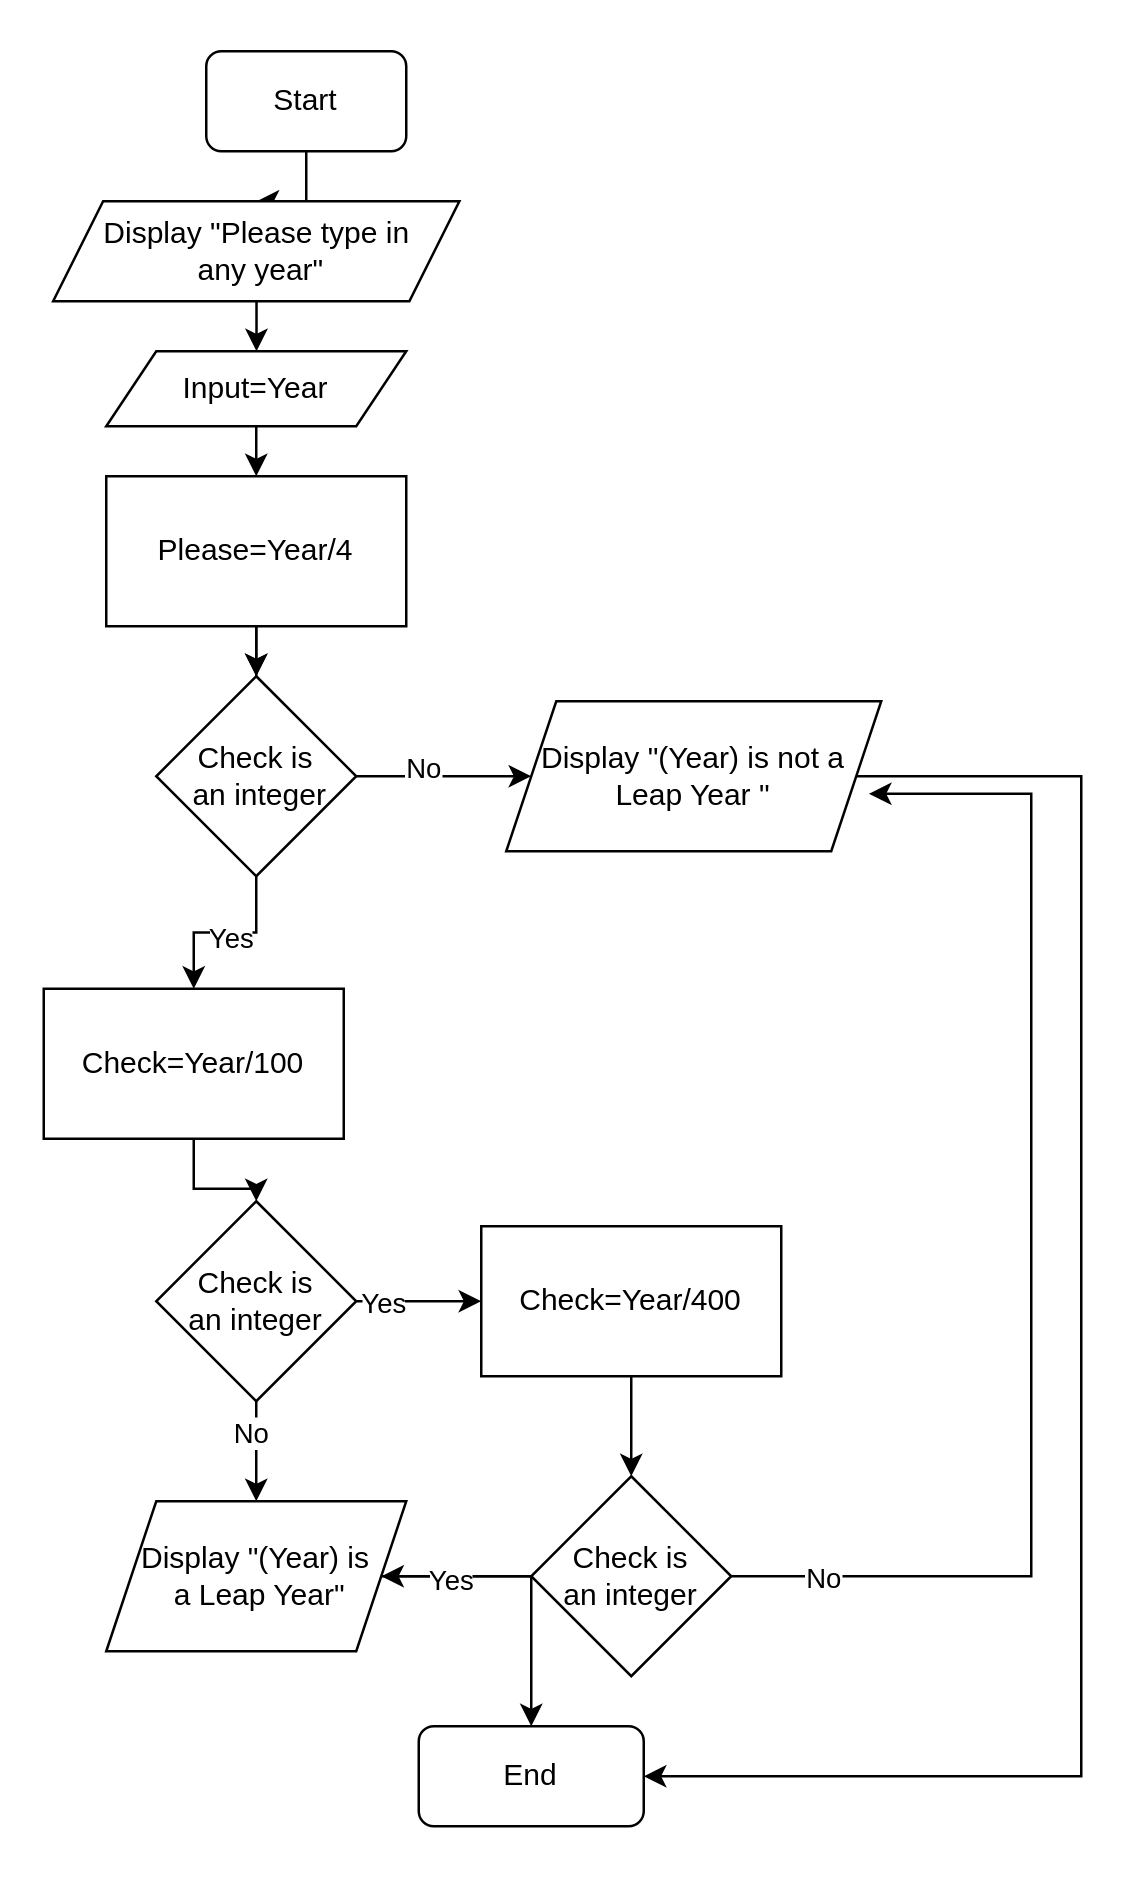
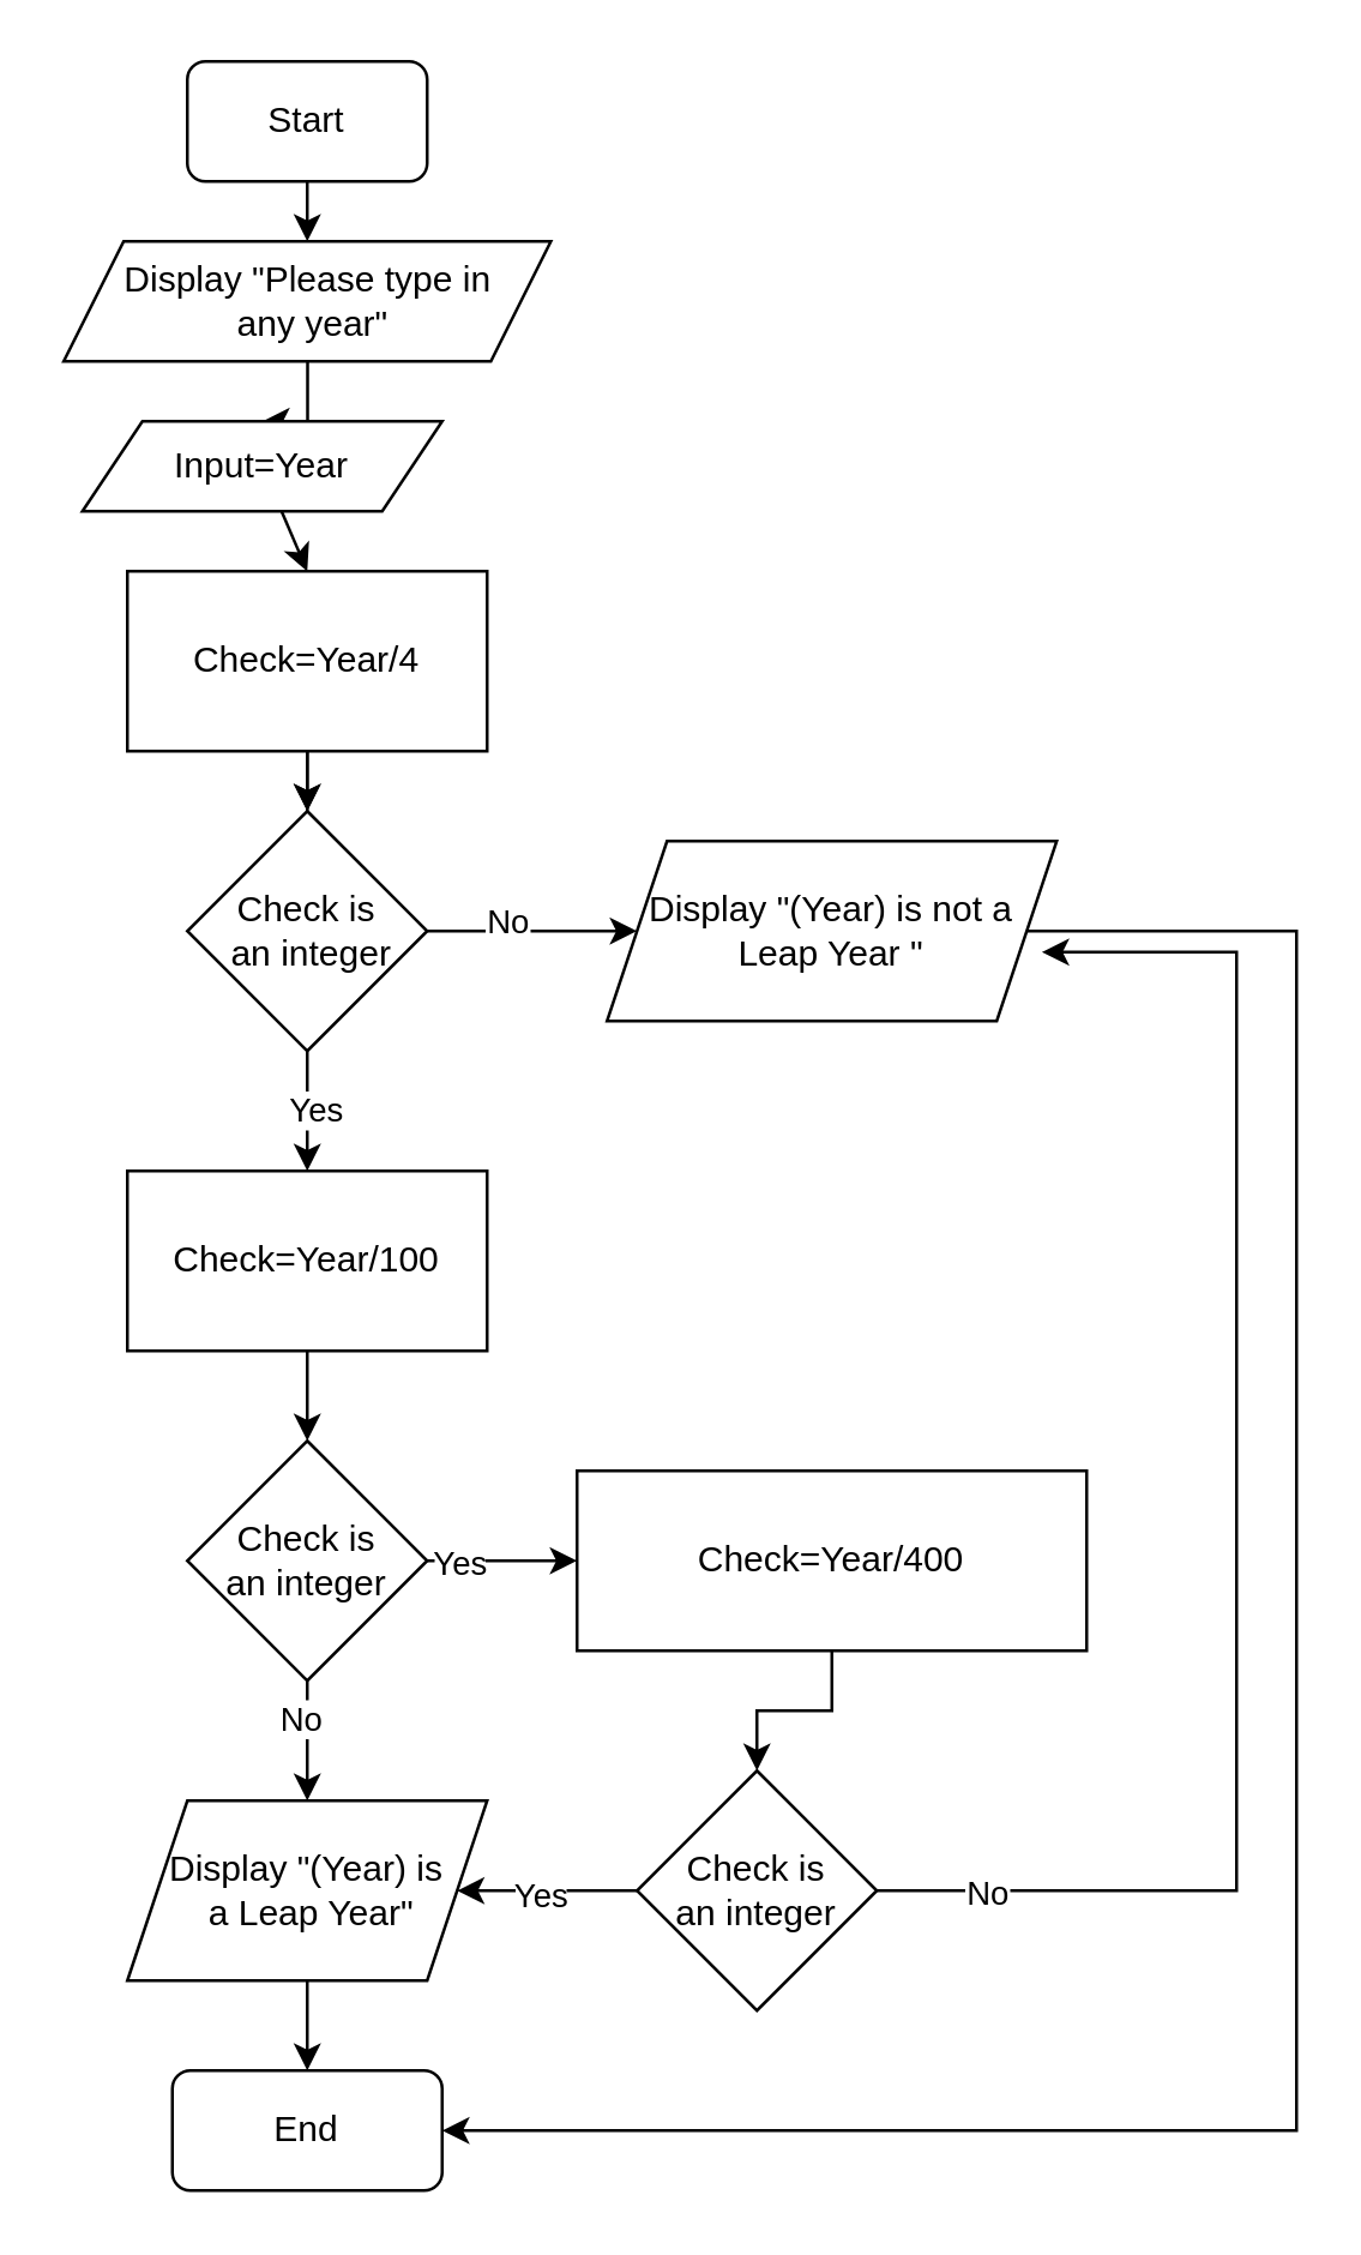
  <mxCell id="0" />
  <mxCell id="1" parent="0" />
  <mxCell id="2" value="" style="edgeStyle=orthogonalEdgeStyle;rounded=0;orthogonalLoop=1;jettySize=auto;html=1;" parent="1" source="3" target="5" edge="1"><mxGeometry relative="1" as="geometry" /></mxCell>
- <mxCell id="3" value="Start" style="rounded=1;whiteSpace=wrap;html=1;" parent="1" vertex="1"><mxGeometry x="82" y="20" width="80" height="40" as="geometry" /></mxCell>
+ <mxCell id="3" value="Start" style="rounded=1;whiteSpace=wrap;html=1;" parent="1" vertex="1"><mxGeometry x="62" y="20" width="80" height="40" as="geometry" /></mxCell>
  <mxCell id="4" value="" style="edgeStyle=orthogonalEdgeStyle;rounded=0;orthogonalLoop=1;jettySize=auto;html=1;entryX=0.5;entryY=0;entryDx=0;entryDy=0;" parent="1" source="5" target="34" edge="1"><mxGeometry relative="1" as="geometry" /></mxCell>
  <mxCell id="5" value="&lt;div&gt;Display &quot;Please type in&lt;/div&gt;&lt;div&gt;&amp;nbsp;any year&quot;&lt;/div&gt;" style="shape=parallelogram;perimeter=parallelogramPerimeter;whiteSpace=wrap;html=1;fixedSize=1;" parent="1" vertex="1"><mxGeometry x="20.75" y="80" width="162.5" height="40" as="geometry" /></mxCell>
  <mxCell id="6" value="" style="edgeStyle=orthogonalEdgeStyle;rounded=0;orthogonalLoop=1;jettySize=auto;html=1;" parent="1" source="8" target="13" edge="1"><mxGeometry relative="1" as="geometry" /></mxCell>
  <mxCell id="7" value="" style="edgeStyle=none;html=1;" edge="1" parent="1" source="8" target="13"><mxGeometry relative="1" as="geometry" /></mxCell>
- <mxCell id="8" value="Please=Year/4" style="whiteSpace=wrap;html=1;" parent="1" vertex="1"><mxGeometry x="42" y="190" width="120" height="60" as="geometry" /></mxCell>
+ <mxCell id="8" value="Check=Year/4" style="whiteSpace=wrap;html=1;" parent="1" vertex="1"><mxGeometry x="42" y="190" width="120" height="60" as="geometry" /></mxCell>
  <mxCell id="9" value="" style="edgeStyle=orthogonalEdgeStyle;rounded=0;orthogonalLoop=1;jettySize=auto;html=1;" parent="1" source="13" target="15" edge="1"><mxGeometry relative="1" as="geometry" /></mxCell>
  <mxCell id="10" value="No" style="edgeLabel;html=1;align=center;verticalAlign=middle;resizable=0;points=[];" parent="9" vertex="1" connectable="0"><mxGeometry x="-0.25" y="4" relative="1" as="geometry"><mxPoint as="offset" /></mxGeometry></mxCell>
  <mxCell id="11" value="" style="edgeStyle=orthogonalEdgeStyle;rounded=0;orthogonalLoop=1;jettySize=auto;html=1;entryX=0.5;entryY=0;entryDx=0;entryDy=0;" parent="1" source="13" target="17" edge="1"><mxGeometry relative="1" as="geometry"><mxPoint x="102" y="390" as="targetPoint" /></mxGeometry></mxCell>
  <mxCell id="12" value="Yes" style="edgeLabel;html=1;align=center;verticalAlign=middle;resizable=0;points=[];" parent="11" vertex="1" connectable="0"><mxGeometry x="-0.05" y="2" relative="1" as="geometry"><mxPoint as="offset" /></mxGeometry></mxCell>
  <mxCell id="13" value="&lt;div&gt;Check is&lt;/div&gt;&lt;div&gt;&amp;nbsp;an integer&lt;/div&gt;" style="rhombus;whiteSpace=wrap;html=1;" parent="1" vertex="1"><mxGeometry x="62" y="270" width="80" height="80" as="geometry" /></mxCell>
  <mxCell id="14" value="" style="edgeStyle=orthogonalEdgeStyle;rounded=0;orthogonalLoop=1;jettySize=auto;html=1;entryX=1;entryY=0.5;entryDx=0;entryDy=0;" parent="1" source="15" target="25" edge="1"><mxGeometry relative="1" as="geometry"><mxPoint x="507" y="310" as="targetPoint" /><Array as="points"><mxPoint x="432" y="310" /><mxPoint x="432" y="710" /></Array></mxGeometry></mxCell>
  <mxCell id="15" value="Display &quot;(Year) is not a Leap Year &quot;" style="shape=parallelogram;perimeter=parallelogramPerimeter;whiteSpace=wrap;html=1;fixedSize=1;" parent="1" vertex="1"><mxGeometry x="202" y="280" width="150" height="60" as="geometry" /></mxCell>
  <mxCell id="16" value="" style="edgeStyle=orthogonalEdgeStyle;rounded=0;orthogonalLoop=1;jettySize=auto;html=1;" parent="1" source="17" target="22" edge="1"><mxGeometry relative="1" as="geometry" /></mxCell>
- <mxCell id="17" value="Check=Year/100" style="whiteSpace=wrap;html=1;" parent="1" vertex="1"><mxGeometry x="17" y="395" width="120" height="60" as="geometry" /></mxCell>
+ <mxCell id="17" value="Check=Year/100" style="whiteSpace=wrap;html=1;" parent="1" vertex="1"><mxGeometry x="42" y="390" width="120" height="60" as="geometry" /></mxCell>
  <mxCell id="18" value="" style="edgeStyle=orthogonalEdgeStyle;rounded=0;orthogonalLoop=1;jettySize=auto;html=1;" parent="1" source="22" target="24" edge="1"><mxGeometry relative="1" as="geometry" /></mxCell>
  <mxCell id="19" value="No" style="edgeLabel;html=1;align=center;verticalAlign=middle;resizable=0;points=[];" parent="18" vertex="1" connectable="0"><mxGeometry x="-0.4" y="-3" relative="1" as="geometry"><mxPoint as="offset" /></mxGeometry></mxCell>
  <mxCell id="20" value="" style="edgeStyle=orthogonalEdgeStyle;rounded=0;orthogonalLoop=1;jettySize=auto;html=1;entryX=0;entryY=0.5;entryDx=0;entryDy=0;" parent="1" source="22" target="27" edge="1"><mxGeometry relative="1" as="geometry"><mxPoint x="184.5" y="520" as="targetPoint" /></mxGeometry></mxCell>
  <mxCell id="21" value="Yes" style="edgeLabel;html=1;align=center;verticalAlign=middle;resizable=0;points=[];" parent="20" vertex="1" connectable="0"><mxGeometry x="0.24" y="2" relative="1" as="geometry"><mxPoint x="-21" y="2" as="offset" /></mxGeometry></mxCell>
  <mxCell id="22" value="&lt;div&gt;Check is&lt;/div&gt;&lt;div&gt;an integer&lt;br&gt;&lt;/div&gt;" style="rhombus;whiteSpace=wrap;html=1;" parent="1" vertex="1"><mxGeometry x="62" y="480" width="80" height="80" as="geometry" /></mxCell>
  <mxCell id="23" value="" style="edgeStyle=orthogonalEdgeStyle;rounded=0;orthogonalLoop=1;jettySize=auto;html=1;" parent="1" source="24" target="25" edge="1"><mxGeometry relative="1" as="geometry" /></mxCell>
  <mxCell id="24" value="&lt;div&gt;Display &quot;(Year) is&lt;/div&gt;&lt;div&gt;&amp;nbsp;a Leap Year&quot;&lt;/div&gt;" style="shape=parallelogram;perimeter=parallelogramPerimeter;whiteSpace=wrap;html=1;fixedSize=1;" parent="1" vertex="1"><mxGeometry x="42" y="600" width="120" height="60" as="geometry" /></mxCell>
- <mxCell id="25" value="End" style="rounded=1;whiteSpace=wrap;html=1;" parent="1" vertex="1"><mxGeometry x="167" y="690" width="90" height="40" as="geometry" /></mxCell>
+ <mxCell id="25" value="End" style="rounded=1;whiteSpace=wrap;html=1;" parent="1" vertex="1"><mxGeometry x="57" y="690" width="90" height="40" as="geometry" /></mxCell>
  <mxCell id="26" value="" style="edgeStyle=orthogonalEdgeStyle;rounded=0;orthogonalLoop=1;jettySize=auto;html=1;" parent="1" source="27" target="32" edge="1"><mxGeometry relative="1" as="geometry" /></mxCell>
- <mxCell id="27" value="Check=Year/400" style="whiteSpace=wrap;html=1;" parent="1" vertex="1"><mxGeometry x="192" y="490" width="120" height="60" as="geometry" /></mxCell>
+ <mxCell id="27" value="Check=Year/400" style="whiteSpace=wrap;html=1;" parent="1" vertex="1"><mxGeometry x="192" y="490" width="170" height="60" as="geometry" /></mxCell>
  <mxCell id="28" value="" style="edgeStyle=orthogonalEdgeStyle;rounded=0;orthogonalLoop=1;jettySize=auto;html=1;" parent="1" source="32" target="24" edge="1"><mxGeometry relative="1" as="geometry" /></mxCell>
  <mxCell id="29" value="Yes" style="edgeLabel;html=1;align=center;verticalAlign=middle;resizable=0;points=[];" parent="28" vertex="1" connectable="0"><mxGeometry x="0.1" y="1" relative="1" as="geometry"><mxPoint as="offset" /></mxGeometry></mxCell>
  <mxCell id="30" value="" style="edgeStyle=orthogonalEdgeStyle;rounded=0;orthogonalLoop=1;jettySize=auto;html=1;entryX=0.967;entryY=0.617;entryDx=0;entryDy=0;entryPerimeter=0;" parent="1" source="32" target="15" edge="1"><mxGeometry relative="1" as="geometry"><mxPoint x="352" y="630" as="targetPoint" /><Array as="points"><mxPoint x="412" y="630" /><mxPoint x="412" y="317" /></Array></mxGeometry></mxCell>
  <mxCell id="31" value="No" style="edgeLabel;html=1;align=center;verticalAlign=middle;resizable=0;points=[];" parent="30" vertex="1" connectable="0"><mxGeometry x="-0.855" relative="1" as="geometry"><mxPoint as="offset" /></mxGeometry></mxCell>
  <mxCell id="32" value="&lt;div&gt;Check is&lt;/div&gt;&lt;div&gt;an integer&lt;br&gt;&lt;/div&gt;" style="rhombus;whiteSpace=wrap;html=1;" parent="1" vertex="1"><mxGeometry x="212" y="590" width="80" height="80" as="geometry" /></mxCell>
  <mxCell id="33" value="" style="edgeStyle=none;html=1;" edge="1" parent="1" source="34"><mxGeometry relative="1" as="geometry"><mxPoint x="102" y="190" as="targetPoint" /></mxGeometry></mxCell>
- <mxCell id="34" value="Input=Year" style="shape=parallelogram;perimeter=parallelogramPerimeter;whiteSpace=wrap;html=1;fixedSize=1;" vertex="1" parent="1"><mxGeometry x="42" y="140" width="120" height="30" as="geometry" /></mxCell>
+ <mxCell id="34" value="Input=Year" style="shape=parallelogram;perimeter=parallelogramPerimeter;whiteSpace=wrap;html=1;fixedSize=1;" vertex="1" parent="1"><mxGeometry x="27" y="140" width="120" height="30" as="geometry" /></mxCell>
